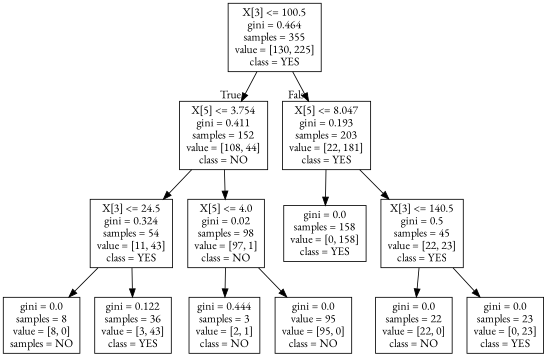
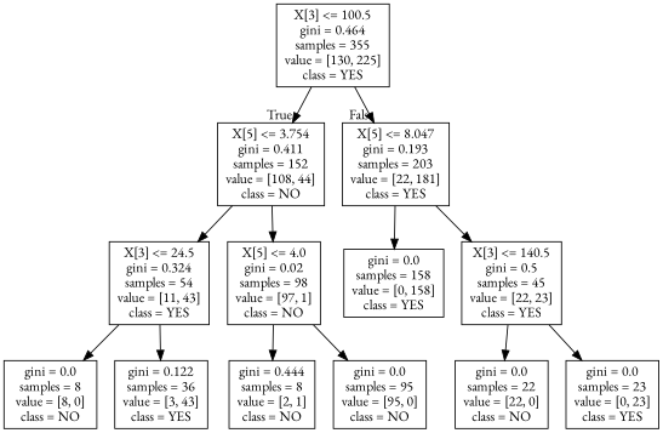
  digraph {
    fontname="EB Garamond"
    node [fontname="EB Garamond" shape=box]
    edge [fontname="EB Garamond"]
    n1 [label="X[3] <= 100.5\ngini = 0.464\nsamples = 355\nvalue = [130, 225]\nclass = YES"]
    n2 [label="X[5] <= 3.754\ngini = 0.411\nsamples = 152\nvalue = [108, 44]\nclass = NO"]
    n3 [label="X[5] <= 8.047\ngini = 0.193\nsamples = 203\nvalue = [22, 181]\nclass = YES"]
    n4 [label="X[3] <= 24.5\ngini = 0.324\nsamples = 54\nvalue = [11, 43]\nclass = YES"]
    n5 [label="X[5] <= 4.0\ngini = 0.02\nsamples = 98\nvalue = [97, 1]\nclass = NO"]
    n6 [label="gini = 0.0\nsamples = 158\nvalue = [0, 158]\nclass = YES"]
    n7 [label="X[3] <= 140.5\ngini = 0.5\nsamples = 45\nvalue = [22, 23]\nclass = YES"]
-   n8 [label="gini = 0.0\nsamples = 8\nvalue = [8, 0]\nsamples = NO"]
+   n8 [label="gini = 0.0\nsamples = 8\nvalue = [8, 0]\nclass = NO"]
    n9 [label="gini = 0.122\nsamples = 36\nvalue = [3, 43]\nclass = YES"]
-   n10 [label="gini = 0.444\nsamples = 3\nvalue = [2, 1]\nclass = NO"]
-   n11 [label="gini = 0.0\nvalue = 95\nvalue = [95, 0]\nclass = NO"]
+   n10 [label="gini = 0.444\nsamples = 8\nvalue = [2, 1]\nclass = NO"]
+   n11 [label="gini = 0.0\nsamples = 95\nvalue = [95, 0]\nclass = NO"]
    n12 [label="gini = 0.0\nsamples = 22\nvalue = [22, 0]\nclass = NO"]
    n13 [label="gini = 0.0\nsamples = 23\nvalue = [0, 23]\nclass = YES"]
    n1 -> n2 [headlabel=True labelangle=45 labeldistance=2.5]
    n1 -> n3 [headlabel=False labelangle=-45 labeldistance=2.5]
    n2 -> n4
    n2 -> n5
    n3 -> n6
    n3 -> n7
    n4 -> n8
    n4 -> n9
    n5 -> n10
    n5 -> n11
    n7 -> n12
    n7 -> n13
  }
